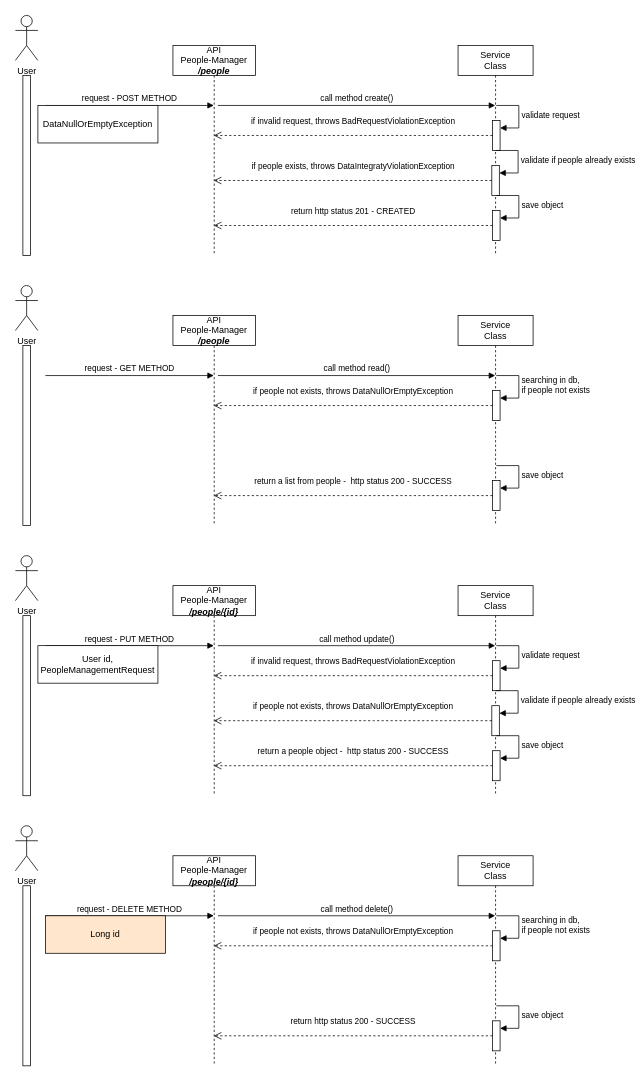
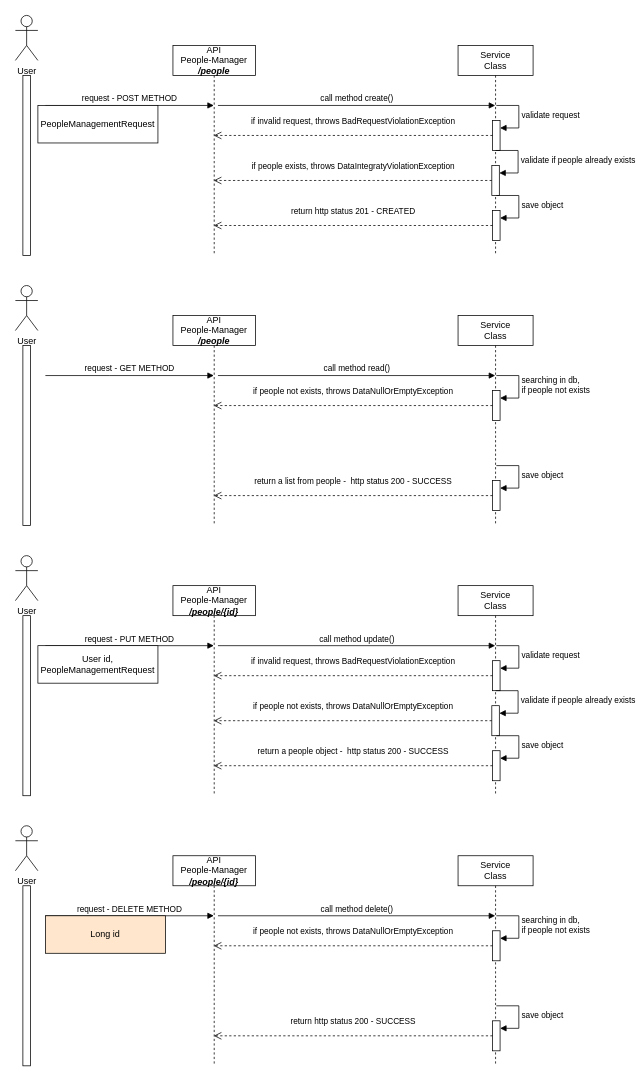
  <mxCell id="0" />
  <mxCell id="1" parent="0" />
  <mxCell id="2" value="API &lt;br&gt;People-Manager&lt;br&gt;&lt;b&gt;&lt;i&gt;/people&lt;/i&gt;&lt;/b&gt;" style="shape=umlLifeline;perimeter=lifelinePerimeter;whiteSpace=wrap;html=1;container=1;dropTarget=0;collapsible=0;recursiveResize=0;outlineConnect=0;portConstraint=eastwest;newEdgeStyle={&quot;edgeStyle&quot;:&quot;elbowEdgeStyle&quot;,&quot;elbow&quot;:&quot;vertical&quot;,&quot;curved&quot;:0,&quot;rounded&quot;:0};autosize=0;resizeWidth=1;resizeHeight=1;" parent="1" vertex="1"><mxGeometry x="230" y="60" width="110" height="280" as="geometry" /></mxCell>
  <mxCell id="3" value="request - POST METHOD" style="html=1;verticalAlign=bottom;endArrow=block;edgeStyle=elbowEdgeStyle;elbow=vertical;curved=0;rounded=0;" parent="1" target="2" edge="1"><mxGeometry width="80" relative="1" as="geometry"><mxPoint x="60" y="140" as="sourcePoint" /><mxPoint x="190" y="140" as="targetPoint" /></mxGeometry></mxCell>
  <mxCell id="4" value="User" style="shape=umlActor;verticalLabelPosition=bottom;verticalAlign=top;html=1;outlineConnect=0;" parent="1" vertex="1"><mxGeometry width="30" height="60" as="geometry" x="20" y="20" /></mxCell>
  <mxCell id="5" value="" style="html=1;points=[];perimeter=orthogonalPerimeter;outlineConnect=0;targetShapes=umlLifeline;portConstraint=eastwest;newEdgeStyle={&quot;edgeStyle&quot;:&quot;elbowEdgeStyle&quot;,&quot;elbow&quot;:&quot;vertical&quot;,&quot;curved&quot;:0,&quot;rounded&quot;:0};" parent="1" vertex="1"><mxGeometry x="30" y="100" width="10" height="240" as="geometry" /></mxCell>
- <mxCell id="6" value="DataNullOrEmptyException" style="html=1;whiteSpace=wrap;" parent="1" vertex="1"><mxGeometry x="50" y="140" width="160" height="50" as="geometry" /></mxCell>
+ <mxCell id="6" value="PeopleManagementRequest" style="html=1;whiteSpace=wrap;" parent="1" vertex="1"><mxGeometry x="50" y="140" width="160" height="50" as="geometry" /></mxCell>
  <mxCell id="7" value="call method create()" style="html=1;verticalAlign=bottom;endArrow=block;edgeStyle=elbowEdgeStyle;elbow=vertical;curved=0;rounded=0;" parent="1" edge="1" target="8"><mxGeometry width="80" relative="1" as="geometry"><mxPoint x="290" y="140" as="sourcePoint" /><mxPoint x="465" y="140" as="targetPoint" /></mxGeometry></mxCell>
  <mxCell id="8" value="Service&lt;br&gt;Class" style="shape=umlLifeline;perimeter=lifelinePerimeter;whiteSpace=wrap;html=1;container=1;dropTarget=0;collapsible=0;recursiveResize=0;outlineConnect=0;portConstraint=eastwest;newEdgeStyle={&quot;edgeStyle&quot;:&quot;elbowEdgeStyle&quot;,&quot;elbow&quot;:&quot;vertical&quot;,&quot;curved&quot;:0,&quot;rounded&quot;:0};" vertex="1" parent="1"><mxGeometry x="610" y="60" width="100" height="280" as="geometry" /></mxCell>
  <mxCell id="9" value="" style="html=1;points=[];perimeter=orthogonalPerimeter;outlineConnect=0;targetShapes=umlLifeline;portConstraint=eastwest;newEdgeStyle={&quot;edgeStyle&quot;:&quot;elbowEdgeStyle&quot;,&quot;elbow&quot;:&quot;vertical&quot;,&quot;curved&quot;:0,&quot;rounded&quot;:0};" vertex="1" parent="8"><mxGeometry x="46" y="100" width="10" height="40" as="geometry" /></mxCell>
  <mxCell id="10" value="validate request" style="html=1;align=left;spacingLeft=2;endArrow=block;rounded=0;edgeStyle=orthogonalEdgeStyle;curved=0;rounded=0;" edge="1" target="9" parent="8"><mxGeometry relative="1" as="geometry"><mxPoint x="51" y="80" as="sourcePoint" /><Array as="points"><mxPoint x="81" y="110" /></Array></mxGeometry></mxCell>
  <mxCell id="11" value="" style="html=1;points=[];perimeter=orthogonalPerimeter;outlineConnect=0;targetShapes=umlLifeline;portConstraint=eastwest;newEdgeStyle={&quot;edgeStyle&quot;:&quot;elbowEdgeStyle&quot;,&quot;elbow&quot;:&quot;vertical&quot;,&quot;curved&quot;:0,&quot;rounded&quot;:0};" vertex="1" parent="8"><mxGeometry x="45" y="160" width="10" height="40" as="geometry" /></mxCell>
  <mxCell id="12" value="validate if people already exists" style="html=1;align=left;spacingLeft=2;endArrow=block;rounded=0;edgeStyle=orthogonalEdgeStyle;curved=0;rounded=0;" edge="1" target="11" parent="8"><mxGeometry relative="1" as="geometry"><mxPoint x="50" y="140" as="sourcePoint" /><Array as="points"><mxPoint x="80" y="170" /></Array></mxGeometry></mxCell>
  <mxCell id="13" value="" style="html=1;points=[];perimeter=orthogonalPerimeter;outlineConnect=0;targetShapes=umlLifeline;portConstraint=eastwest;newEdgeStyle={&quot;edgeStyle&quot;:&quot;elbowEdgeStyle&quot;,&quot;elbow&quot;:&quot;vertical&quot;,&quot;curved&quot;:0,&quot;rounded&quot;:0};" vertex="1" parent="8"><mxGeometry x="46" y="220" width="10" height="40" as="geometry" /></mxCell>
  <mxCell id="14" value="save object" style="html=1;align=left;spacingLeft=2;endArrow=block;rounded=0;edgeStyle=orthogonalEdgeStyle;curved=0;rounded=0;" edge="1" target="13" parent="8"><mxGeometry relative="1" as="geometry"><mxPoint x="51" y="200" as="sourcePoint" /><Array as="points"><mxPoint x="81" y="230" /></Array></mxGeometry></mxCell>
  <mxCell id="15" value="if invalid request, throws&amp;nbsp;BadRequestViolationException" style="html=1;verticalAlign=bottom;endArrow=open;dashed=1;endSize=8;edgeStyle=elbowEdgeStyle;elbow=vertical;curved=0;rounded=0;" edge="1" parent="1" source="9" target="2"><mxGeometry y="-10" relative="1" as="geometry"><mxPoint x="650" y="170" as="sourcePoint" /><mxPoint x="500" y="170" as="targetPoint" /><mxPoint as="offset" /></mxGeometry></mxCell>
  <mxCell id="16" value="if people exists, throws&amp;nbsp;DataIntegratyViolationException" style="html=1;verticalAlign=bottom;endArrow=open;dashed=1;endSize=8;edgeStyle=elbowEdgeStyle;elbow=vertical;curved=0;rounded=0;" edge="1" parent="1" source="11" target="2"><mxGeometry y="-10" relative="1" as="geometry"><mxPoint x="655" y="230" as="sourcePoint" /><mxPoint x="290" y="230" as="targetPoint" /><mxPoint as="offset" /></mxGeometry></mxCell>
  <mxCell id="17" value="return http status 201 - CREATED" style="html=1;verticalAlign=bottom;endArrow=open;dashed=1;endSize=8;edgeStyle=elbowEdgeStyle;elbow=vertical;curved=0;rounded=0;" edge="1" parent="1" source="13" target="2"><mxGeometry y="-10" relative="1" as="geometry"><mxPoint x="630" y="300" as="sourcePoint" /><mxPoint x="280" y="300" as="targetPoint" /><mxPoint as="offset" /></mxGeometry></mxCell>
  <mxCell id="18" value="API &lt;br&gt;People-Manager&lt;br&gt;&lt;b&gt;&lt;i&gt;/people&lt;/i&gt;&lt;/b&gt;" style="shape=umlLifeline;perimeter=lifelinePerimeter;whiteSpace=wrap;html=1;container=1;dropTarget=0;collapsible=0;recursiveResize=0;outlineConnect=0;portConstraint=eastwest;newEdgeStyle={&quot;edgeStyle&quot;:&quot;elbowEdgeStyle&quot;,&quot;elbow&quot;:&quot;vertical&quot;,&quot;curved&quot;:0,&quot;rounded&quot;:0};autosize=0;resizeWidth=1;resizeHeight=1;" vertex="1" parent="1"><mxGeometry x="230" y="420" width="110" height="280" as="geometry" /></mxCell>
  <mxCell id="19" value="request - GET METHOD" style="html=1;verticalAlign=bottom;endArrow=block;edgeStyle=elbowEdgeStyle;elbow=vertical;curved=0;rounded=0;" edge="1" parent="1" target="18"><mxGeometry width="80" relative="1" as="geometry"><mxPoint x="60" y="500" as="sourcePoint" /><mxPoint x="190" y="500" as="targetPoint" /></mxGeometry></mxCell>
  <mxCell id="20" value="User" style="shape=umlActor;verticalLabelPosition=bottom;verticalAlign=top;html=1;outlineConnect=0;" vertex="1" parent="1"><mxGeometry y="380" width="30" height="60" as="geometry" x="20" /></mxCell>
  <mxCell id="21" value="" style="html=1;points=[];perimeter=orthogonalPerimeter;outlineConnect=0;targetShapes=umlLifeline;portConstraint=eastwest;newEdgeStyle={&quot;edgeStyle&quot;:&quot;elbowEdgeStyle&quot;,&quot;elbow&quot;:&quot;vertical&quot;,&quot;curved&quot;:0,&quot;rounded&quot;:0};" vertex="1" parent="1"><mxGeometry x="30" y="460" width="10" height="240" as="geometry" /></mxCell>
  <mxCell id="22" value="call method read()" style="html=1;verticalAlign=bottom;endArrow=block;edgeStyle=elbowEdgeStyle;elbow=vertical;curved=0;rounded=0;" edge="1" parent="1" target="23"><mxGeometry width="80" relative="1" as="geometry"><mxPoint x="290" y="500" as="sourcePoint" /><mxPoint x="465" y="500" as="targetPoint" /></mxGeometry></mxCell>
  <mxCell id="23" value="Service&lt;br&gt;Class" style="shape=umlLifeline;perimeter=lifelinePerimeter;whiteSpace=wrap;html=1;container=1;dropTarget=0;collapsible=0;recursiveResize=0;outlineConnect=0;portConstraint=eastwest;newEdgeStyle={&quot;edgeStyle&quot;:&quot;elbowEdgeStyle&quot;,&quot;elbow&quot;:&quot;vertical&quot;,&quot;curved&quot;:0,&quot;rounded&quot;:0};" vertex="1" parent="1"><mxGeometry x="610" y="420" width="100" height="280" as="geometry" /></mxCell>
  <mxCell id="24" value="" style="html=1;points=[];perimeter=orthogonalPerimeter;outlineConnect=0;targetShapes=umlLifeline;portConstraint=eastwest;newEdgeStyle={&quot;edgeStyle&quot;:&quot;elbowEdgeStyle&quot;,&quot;elbow&quot;:&quot;vertical&quot;,&quot;curved&quot;:0,&quot;rounded&quot;:0};" vertex="1" parent="23"><mxGeometry x="46" y="100" width="10" height="40" as="geometry" /></mxCell>
  <mxCell id="25" value="searching in db, &lt;br&gt;if people not exists" style="html=1;align=left;spacingLeft=2;endArrow=block;rounded=0;edgeStyle=orthogonalEdgeStyle;curved=0;rounded=0;" edge="1" parent="23" target="24"><mxGeometry relative="1" as="geometry"><mxPoint x="51" y="80" as="sourcePoint" /><Array as="points"><mxPoint x="81" y="110" /></Array></mxGeometry></mxCell>
  <mxCell id="26" value="" style="html=1;points=[];perimeter=orthogonalPerimeter;outlineConnect=0;targetShapes=umlLifeline;portConstraint=eastwest;newEdgeStyle={&quot;edgeStyle&quot;:&quot;elbowEdgeStyle&quot;,&quot;elbow&quot;:&quot;vertical&quot;,&quot;curved&quot;:0,&quot;rounded&quot;:0};" vertex="1" parent="23"><mxGeometry x="46" y="220" width="10" height="40" as="geometry" /></mxCell>
  <mxCell id="27" value="save object" style="html=1;align=left;spacingLeft=2;endArrow=block;rounded=0;edgeStyle=orthogonalEdgeStyle;curved=0;rounded=0;" edge="1" parent="23" target="26"><mxGeometry relative="1" as="geometry"><mxPoint x="51" y="200" as="sourcePoint" /><Array as="points"><mxPoint x="81" y="230" /></Array></mxGeometry></mxCell>
  <mxCell id="28" value="if people not exists, throws&amp;nbsp;DataNullOrEmptyException" style="html=1;verticalAlign=bottom;endArrow=open;dashed=1;endSize=8;edgeStyle=elbowEdgeStyle;elbow=vertical;curved=0;rounded=0;" edge="1" parent="1" source="24" target="18"><mxGeometry y="-10" relative="1" as="geometry"><mxPoint x="655" y="590" as="sourcePoint" /><mxPoint x="290" y="590" as="targetPoint" /><mxPoint as="offset" /></mxGeometry></mxCell>
  <mxCell id="29" value="return a list from people -&amp;nbsp; http status 200 - SUCCESS" style="html=1;verticalAlign=bottom;endArrow=open;dashed=1;endSize=8;edgeStyle=elbowEdgeStyle;elbow=vertical;curved=0;rounded=0;" edge="1" parent="1" source="26" target="18"><mxGeometry y="-10" relative="1" as="geometry"><mxPoint x="630" y="660" as="sourcePoint" /><mxPoint x="280" y="660" as="targetPoint" /><mxPoint as="offset" /></mxGeometry></mxCell>
  <mxCell id="30" value="API &lt;br&gt;People-Manager&lt;br&gt;&lt;b&gt;&lt;i&gt;/people/{id}&lt;/i&gt;&lt;/b&gt;" style="shape=umlLifeline;perimeter=lifelinePerimeter;whiteSpace=wrap;html=1;container=1;dropTarget=0;collapsible=0;recursiveResize=0;outlineConnect=0;portConstraint=eastwest;newEdgeStyle={&quot;edgeStyle&quot;:&quot;elbowEdgeStyle&quot;,&quot;elbow&quot;:&quot;vertical&quot;,&quot;curved&quot;:0,&quot;rounded&quot;:0};autosize=0;resizeWidth=1;resizeHeight=1;" vertex="1" parent="1"><mxGeometry x="230" y="780" width="110" height="280" as="geometry" /></mxCell>
  <mxCell id="31" value="request - PUT METHOD" style="html=1;verticalAlign=bottom;endArrow=block;edgeStyle=elbowEdgeStyle;elbow=vertical;curved=0;rounded=0;" edge="1" parent="1" target="30"><mxGeometry width="80" relative="1" as="geometry"><mxPoint x="60" y="860" as="sourcePoint" /><mxPoint x="190" y="860" as="targetPoint" /></mxGeometry></mxCell>
  <mxCell id="32" value="User" style="shape=umlActor;verticalLabelPosition=bottom;verticalAlign=top;html=1;outlineConnect=0;" vertex="1" parent="1"><mxGeometry y="740" width="30" height="60" as="geometry" x="20" /></mxCell>
  <mxCell id="33" value="" style="html=1;points=[];perimeter=orthogonalPerimeter;outlineConnect=0;targetShapes=umlLifeline;portConstraint=eastwest;newEdgeStyle={&quot;edgeStyle&quot;:&quot;elbowEdgeStyle&quot;,&quot;elbow&quot;:&quot;vertical&quot;,&quot;curved&quot;:0,&quot;rounded&quot;:0};" vertex="1" parent="1"><mxGeometry x="30" y="820" width="10" height="240" as="geometry" /></mxCell>
  <mxCell id="34" value="User id,&lt;br&gt;PeopleManagementRequest" style="html=1;whiteSpace=wrap;" vertex="1" parent="1"><mxGeometry x="50" y="860" width="160" height="50" as="geometry" /></mxCell>
  <mxCell id="35" value="call method update()" style="html=1;verticalAlign=bottom;endArrow=block;edgeStyle=elbowEdgeStyle;elbow=vertical;curved=0;rounded=0;" edge="1" parent="1" target="36"><mxGeometry width="80" relative="1" as="geometry"><mxPoint x="290" y="860" as="sourcePoint" /><mxPoint x="465" y="860" as="targetPoint" /></mxGeometry></mxCell>
  <mxCell id="36" value="Service&lt;br&gt;Class" style="shape=umlLifeline;perimeter=lifelinePerimeter;whiteSpace=wrap;html=1;container=1;dropTarget=0;collapsible=0;recursiveResize=0;outlineConnect=0;portConstraint=eastwest;newEdgeStyle={&quot;edgeStyle&quot;:&quot;elbowEdgeStyle&quot;,&quot;elbow&quot;:&quot;vertical&quot;,&quot;curved&quot;:0,&quot;rounded&quot;:0};" vertex="1" parent="1"><mxGeometry x="610" y="780" width="100" height="280" as="geometry" /></mxCell>
  <mxCell id="37" value="" style="html=1;points=[];perimeter=orthogonalPerimeter;outlineConnect=0;targetShapes=umlLifeline;portConstraint=eastwest;newEdgeStyle={&quot;edgeStyle&quot;:&quot;elbowEdgeStyle&quot;,&quot;elbow&quot;:&quot;vertical&quot;,&quot;curved&quot;:0,&quot;rounded&quot;:0};" vertex="1" parent="36"><mxGeometry x="46" y="100" width="10" height="40" as="geometry" /></mxCell>
  <mxCell id="38" value="validate request" style="html=1;align=left;spacingLeft=2;endArrow=block;rounded=0;edgeStyle=orthogonalEdgeStyle;curved=0;rounded=0;" edge="1" parent="36" target="37"><mxGeometry relative="1" as="geometry"><mxPoint x="51" y="80" as="sourcePoint" /><Array as="points"><mxPoint x="81" y="110" /></Array></mxGeometry></mxCell>
  <mxCell id="39" value="" style="html=1;points=[];perimeter=orthogonalPerimeter;outlineConnect=0;targetShapes=umlLifeline;portConstraint=eastwest;newEdgeStyle={&quot;edgeStyle&quot;:&quot;elbowEdgeStyle&quot;,&quot;elbow&quot;:&quot;vertical&quot;,&quot;curved&quot;:0,&quot;rounded&quot;:0};" vertex="1" parent="36"><mxGeometry x="45" y="160" width="10" height="40" as="geometry" /></mxCell>
  <mxCell id="40" value="validate if people already exists" style="html=1;align=left;spacingLeft=2;endArrow=block;rounded=0;edgeStyle=orthogonalEdgeStyle;curved=0;rounded=0;" edge="1" parent="36" target="39"><mxGeometry relative="1" as="geometry"><mxPoint x="50" y="140" as="sourcePoint" /><Array as="points"><mxPoint x="80" y="170" /></Array></mxGeometry></mxCell>
  <mxCell id="41" value="" style="html=1;points=[];perimeter=orthogonalPerimeter;outlineConnect=0;targetShapes=umlLifeline;portConstraint=eastwest;newEdgeStyle={&quot;edgeStyle&quot;:&quot;elbowEdgeStyle&quot;,&quot;elbow&quot;:&quot;vertical&quot;,&quot;curved&quot;:0,&quot;rounded&quot;:0};" vertex="1" parent="36"><mxGeometry x="46" y="220" width="10" height="40" as="geometry" /></mxCell>
  <mxCell id="42" value="save object" style="html=1;align=left;spacingLeft=2;endArrow=block;rounded=0;edgeStyle=orthogonalEdgeStyle;curved=0;rounded=0;" edge="1" parent="36" target="41"><mxGeometry relative="1" as="geometry"><mxPoint x="51" y="200" as="sourcePoint" /><Array as="points"><mxPoint x="81" y="230" /></Array></mxGeometry></mxCell>
  <mxCell id="43" value="if invalid request, throws&amp;nbsp;BadRequestViolationException" style="html=1;verticalAlign=bottom;endArrow=open;dashed=1;endSize=8;edgeStyle=elbowEdgeStyle;elbow=vertical;curved=0;rounded=0;" edge="1" parent="1" source="37" target="30"><mxGeometry y="-10" relative="1" as="geometry"><mxPoint x="650" y="890" as="sourcePoint" /><mxPoint x="500" y="890" as="targetPoint" /><mxPoint as="offset" /></mxGeometry></mxCell>
  <mxCell id="44" value="if people not exists, throws DataNullOrEmptyException" style="html=1;verticalAlign=bottom;endArrow=open;dashed=1;endSize=8;edgeStyle=elbowEdgeStyle;elbow=vertical;curved=0;rounded=0;" edge="1" parent="1" source="39" target="30"><mxGeometry y="-10" relative="1" as="geometry"><mxPoint x="655" y="950" as="sourcePoint" /><mxPoint x="290" y="950" as="targetPoint" /><mxPoint as="offset" /></mxGeometry></mxCell>
  <mxCell id="45" value="return a people object -&amp;nbsp; http status 200 - SUCCESS" style="html=1;verticalAlign=bottom;endArrow=open;dashed=1;endSize=8;edgeStyle=elbowEdgeStyle;elbow=vertical;curved=0;rounded=0;" edge="1" parent="1" source="41" target="30"><mxGeometry y="-10" relative="1" as="geometry"><mxPoint x="630" y="1020" as="sourcePoint" /><mxPoint x="280" y="1020" as="targetPoint" /><mxPoint as="offset" /></mxGeometry></mxCell>
  <mxCell id="46" value="API &lt;br&gt;People-Manager&lt;br&gt;&lt;b&gt;&lt;i&gt;/people/{id}&lt;/i&gt;&lt;/b&gt;" style="shape=umlLifeline;perimeter=lifelinePerimeter;whiteSpace=wrap;html=1;container=1;dropTarget=0;collapsible=0;recursiveResize=0;outlineConnect=0;portConstraint=eastwest;newEdgeStyle={&quot;edgeStyle&quot;:&quot;elbowEdgeStyle&quot;,&quot;elbow&quot;:&quot;vertical&quot;,&quot;curved&quot;:0,&quot;rounded&quot;:0};autosize=0;resizeWidth=1;resizeHeight=1;" vertex="1" parent="1"><mxGeometry x="230" y="1140" width="110" height="280" as="geometry" /></mxCell>
  <mxCell id="47" value="request - DELETE METHOD" style="html=1;verticalAlign=bottom;endArrow=block;edgeStyle=elbowEdgeStyle;elbow=vertical;curved=0;rounded=0;" edge="1" parent="1" target="46"><mxGeometry width="80" relative="1" as="geometry"><mxPoint x="60" y="1220" as="sourcePoint" /><mxPoint x="190" y="1220" as="targetPoint" /></mxGeometry></mxCell>
  <mxCell id="48" value="User" style="shape=umlActor;verticalLabelPosition=bottom;verticalAlign=top;html=1;outlineConnect=0;" vertex="1" parent="1"><mxGeometry y="1100" width="30" height="60" as="geometry" x="20" /></mxCell>
  <mxCell id="49" value="" style="html=1;points=[];perimeter=orthogonalPerimeter;outlineConnect=0;targetShapes=umlLifeline;portConstraint=eastwest;newEdgeStyle={&quot;edgeStyle&quot;:&quot;elbowEdgeStyle&quot;,&quot;elbow&quot;:&quot;vertical&quot;,&quot;curved&quot;:0,&quot;rounded&quot;:0};" vertex="1" parent="1"><mxGeometry x="30" y="1180" width="10" height="240" as="geometry" /></mxCell>
  <mxCell id="50" value="call method delete()" style="html=1;verticalAlign=bottom;endArrow=block;edgeStyle=elbowEdgeStyle;elbow=vertical;curved=0;rounded=0;" edge="1" parent="1" target="51"><mxGeometry width="80" relative="1" as="geometry"><mxPoint x="290" y="1220" as="sourcePoint" /><mxPoint x="465" y="1220" as="targetPoint" /></mxGeometry></mxCell>
  <mxCell id="51" value="Service&lt;br&gt;Class" style="shape=umlLifeline;perimeter=lifelinePerimeter;whiteSpace=wrap;html=1;container=1;dropTarget=0;collapsible=0;recursiveResize=0;outlineConnect=0;portConstraint=eastwest;newEdgeStyle={&quot;edgeStyle&quot;:&quot;elbowEdgeStyle&quot;,&quot;elbow&quot;:&quot;vertical&quot;,&quot;curved&quot;:0,&quot;rounded&quot;:0};" vertex="1" parent="1"><mxGeometry x="610" y="1140" width="100" height="280" as="geometry" /></mxCell>
  <mxCell id="52" value="" style="html=1;points=[];perimeter=orthogonalPerimeter;outlineConnect=0;targetShapes=umlLifeline;portConstraint=eastwest;newEdgeStyle={&quot;edgeStyle&quot;:&quot;elbowEdgeStyle&quot;,&quot;elbow&quot;:&quot;vertical&quot;,&quot;curved&quot;:0,&quot;rounded&quot;:0};" vertex="1" parent="51"><mxGeometry x="46" y="100" width="10" height="40" as="geometry" /></mxCell>
  <mxCell id="53" value="searching in db, &lt;br&gt;if people not exists" style="html=1;align=left;spacingLeft=2;endArrow=block;rounded=0;edgeStyle=orthogonalEdgeStyle;curved=0;rounded=0;" edge="1" parent="51" target="52"><mxGeometry relative="1" as="geometry"><mxPoint x="51" y="80" as="sourcePoint" /><Array as="points"><mxPoint x="81" y="110" /></Array></mxGeometry></mxCell>
  <mxCell id="54" value="" style="html=1;points=[];perimeter=orthogonalPerimeter;outlineConnect=0;targetShapes=umlLifeline;portConstraint=eastwest;newEdgeStyle={&quot;edgeStyle&quot;:&quot;elbowEdgeStyle&quot;,&quot;elbow&quot;:&quot;vertical&quot;,&quot;curved&quot;:0,&quot;rounded&quot;:0};" vertex="1" parent="51"><mxGeometry x="46" y="220" width="10" height="40" as="geometry" /></mxCell>
  <mxCell id="55" value="save object" style="html=1;align=left;spacingLeft=2;endArrow=block;rounded=0;edgeStyle=orthogonalEdgeStyle;curved=0;rounded=0;" edge="1" parent="51" target="54"><mxGeometry relative="1" as="geometry"><mxPoint x="51" y="200" as="sourcePoint" /><Array as="points"><mxPoint x="81" y="230" /></Array></mxGeometry></mxCell>
  <mxCell id="56" value="if people not exists, throws&amp;nbsp;DataNullOrEmptyException" style="html=1;verticalAlign=bottom;endArrow=open;dashed=1;endSize=8;edgeStyle=elbowEdgeStyle;elbow=vertical;curved=0;rounded=0;" edge="1" parent="1" source="52" target="46"><mxGeometry y="-10" relative="1" as="geometry"><mxPoint x="655" y="1310" as="sourcePoint" /><mxPoint x="290" y="1310" as="targetPoint" /><mxPoint as="offset" /></mxGeometry></mxCell>
  <mxCell id="57" value="return http status 200 - SUCCESS" style="html=1;verticalAlign=bottom;endArrow=open;dashed=1;endSize=8;edgeStyle=elbowEdgeStyle;elbow=vertical;curved=0;rounded=0;" edge="1" parent="1" source="54" target="46"><mxGeometry y="-10" relative="1" as="geometry"><mxPoint x="630" y="1380" as="sourcePoint" /><mxPoint x="280" y="1380" as="targetPoint" /><mxPoint as="offset" /></mxGeometry></mxCell>
  <mxCell id="58" value="Long id" style="html=1;whiteSpace=wrap;fillColor=#ffe6cc;" vertex="1" parent="1"><mxGeometry x="60" y="1220" width="160" height="50" as="geometry" /></mxCell>
